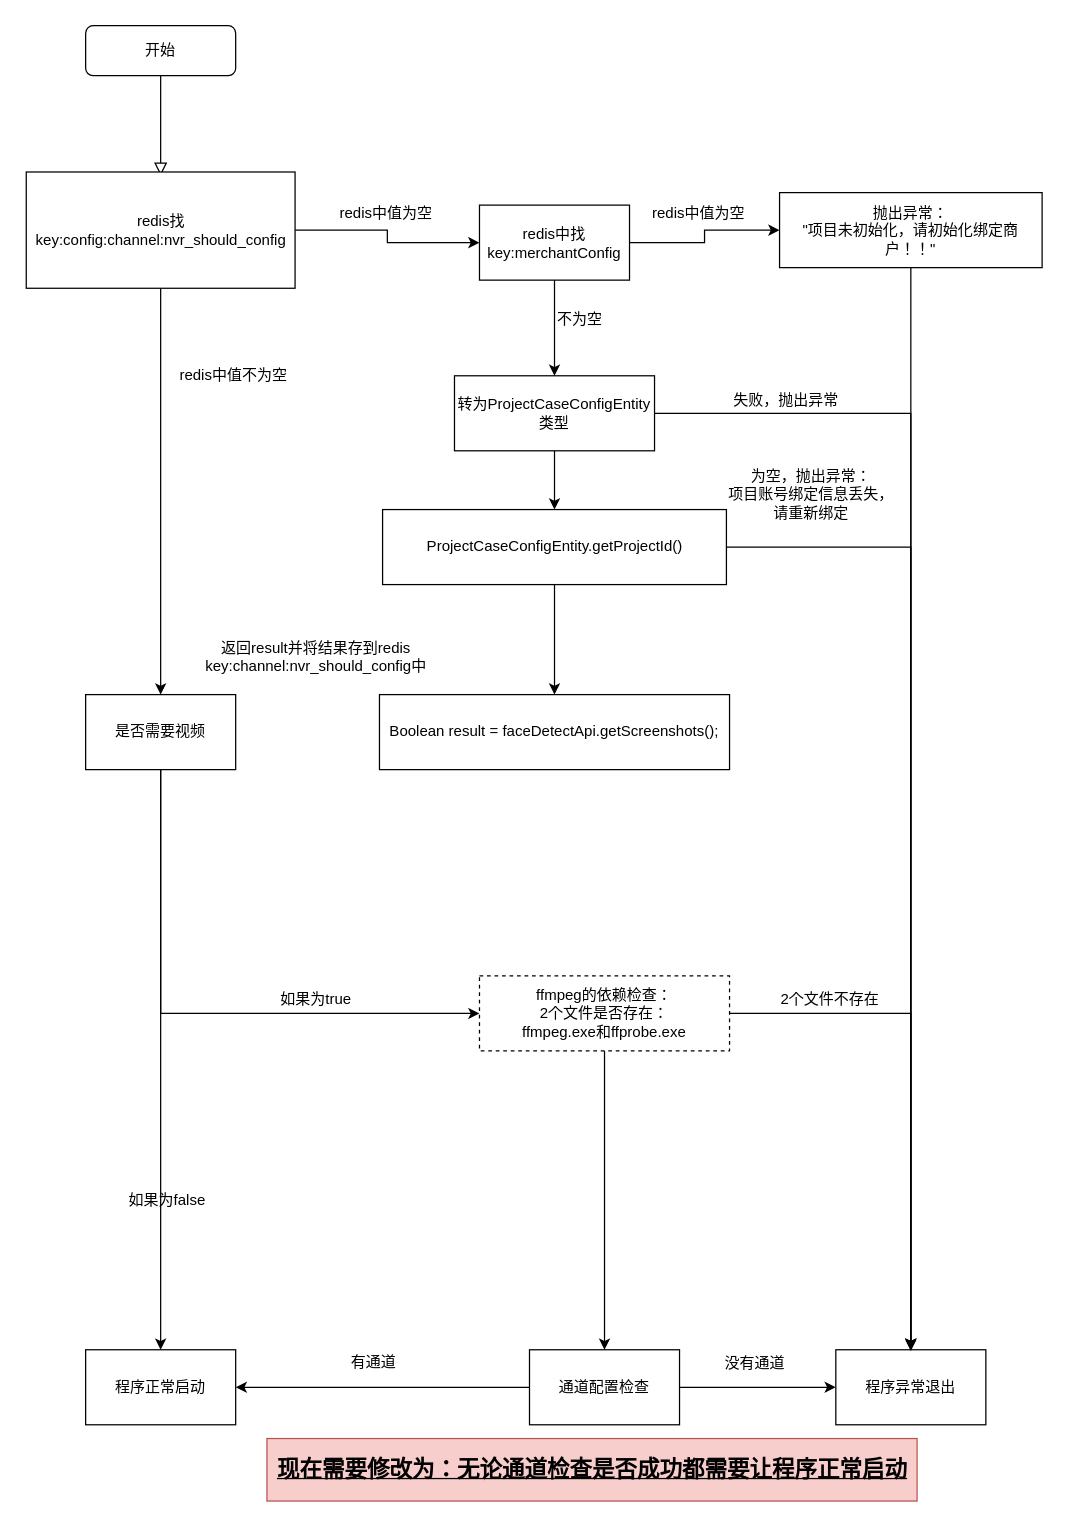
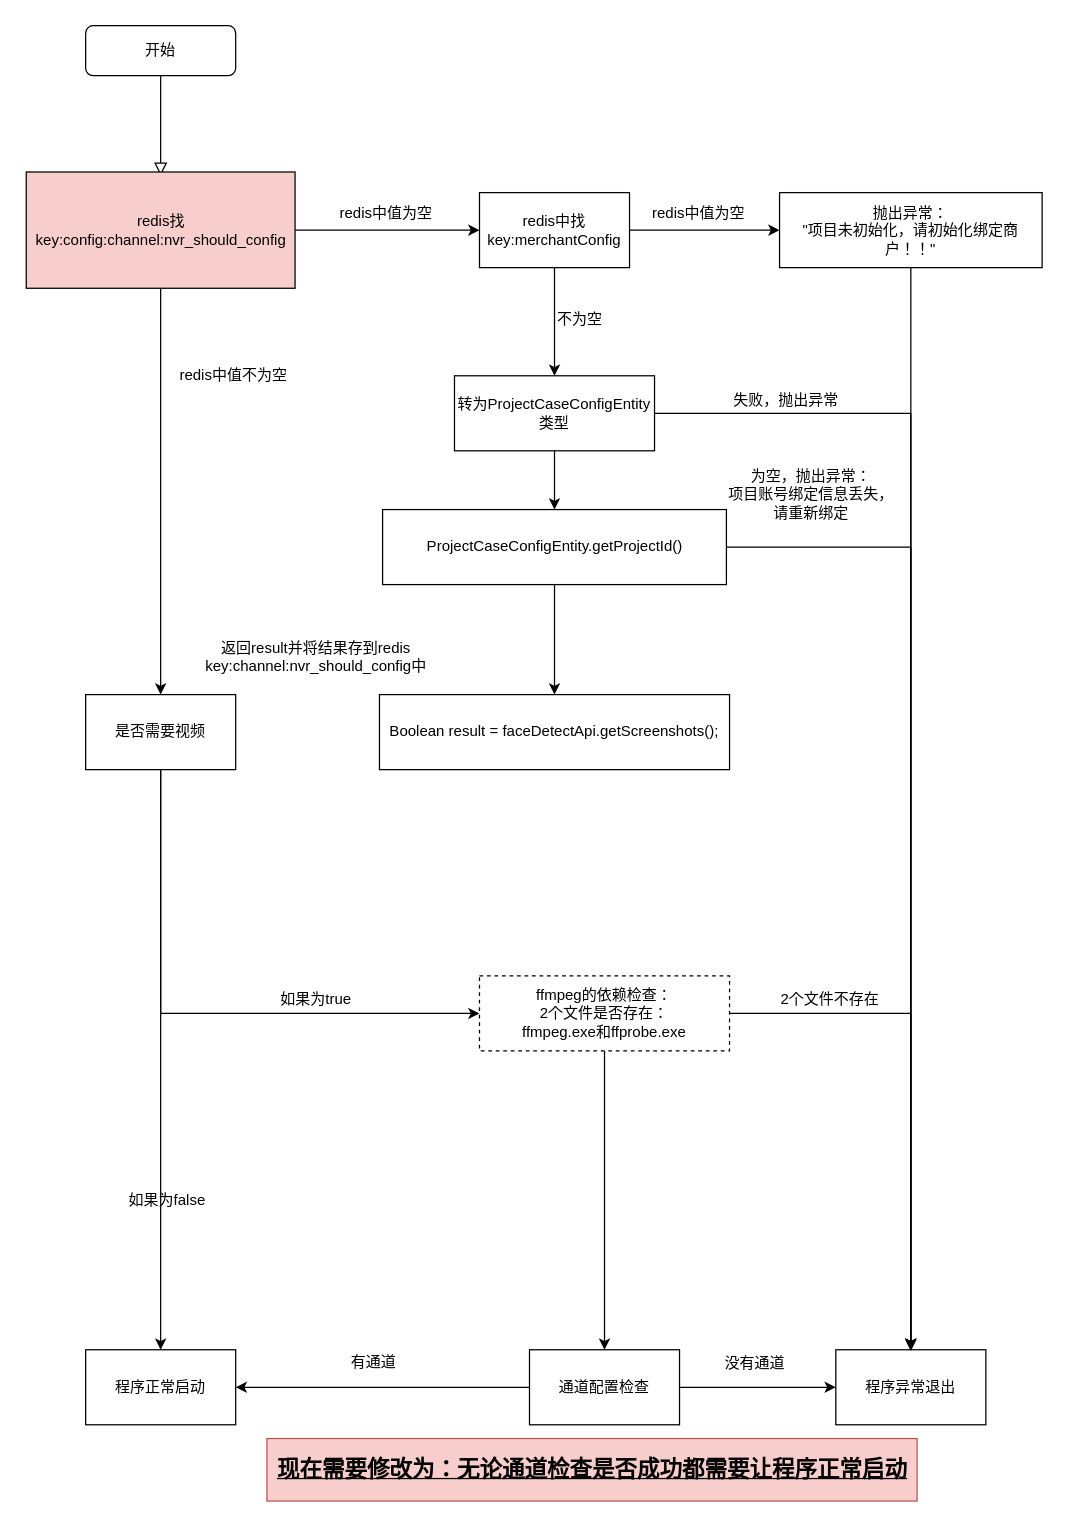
  <mxCell id="0" />
  <mxCell id="1" parent="0" />
  <mxCell id="2" value="" style="rounded=0;html=1;jettySize=auto;orthogonalLoop=1;fontSize=11;endArrow=block;endFill=0;endSize=8;strokeWidth=1;shadow=0;labelBackgroundColor=none;edgeStyle=orthogonalEdgeStyle;" parent="1" source="3" edge="1"><mxGeometry relative="1" as="geometry"><mxPoint x="128" y="140" as="targetPoint" /></mxGeometry></mxCell>
  <mxCell id="3" value="开始" style="rounded=1;whiteSpace=wrap;html=1;fontSize=12;glass=0;strokeWidth=1;shadow=0;" parent="1" vertex="1"><mxGeometry x="68" y="20" width="120" height="40" as="geometry" /></mxCell>
  <mxCell id="4" style="edgeStyle=orthogonalEdgeStyle;rounded=0;orthogonalLoop=1;jettySize=auto;html=1;exitX=1;exitY=0.5;exitDx=0;exitDy=0;entryX=0;entryY=0.5;entryDx=0;entryDy=0;" parent="1" source="13" target="7" edge="1"><mxGeometry relative="1" as="geometry"><mxPoint x="256.75" y="195" as="sourcePoint" /></mxGeometry></mxCell>
  <mxCell id="5" style="edgeStyle=orthogonalEdgeStyle;rounded=0;orthogonalLoop=1;jettySize=auto;html=1;exitX=0.5;exitY=1;exitDx=0;exitDy=0;entryX=0.5;entryY=0;entryDx=0;entryDy=0;" parent="1" source="7" target="11" edge="1"><mxGeometry relative="1" as="geometry" /></mxCell>
  <mxCell id="6" style="edgeStyle=orthogonalEdgeStyle;rounded=0;orthogonalLoop=1;jettySize=auto;html=1;exitX=1;exitY=0.5;exitDx=0;exitDy=0;" parent="1" source="7" target="15" edge="1"><mxGeometry relative="1" as="geometry" /></mxCell>
- <mxCell id="7" value="redis中找&lt;br&gt;key:merchantConfig" style="rounded=0;whiteSpace=wrap;html=1;" parent="1" vertex="1"><mxGeometry x="383" y="163.5" width="120" height="60" as="geometry" /></mxCell>
+ <mxCell id="7" value="redis中找&lt;br&gt;key:merchantConfig" style="rounded=0;whiteSpace=wrap;html=1;" parent="1" vertex="1"><mxGeometry x="383" y="153.5" width="120" height="60" as="geometry" /></mxCell>
  <mxCell id="8" value="redis中值为空" style="text;html=1;align=center;verticalAlign=middle;resizable=0;points=[];autosize=1;" parent="1" vertex="1"><mxGeometry x="263" y="160" width="90" height="20" as="geometry" /></mxCell>
  <mxCell id="9" style="edgeStyle=orthogonalEdgeStyle;rounded=0;orthogonalLoop=1;jettySize=auto;html=1;entryX=0.5;entryY=0;entryDx=0;entryDy=0;" parent="1" source="11" target="17" edge="1"><mxGeometry relative="1" as="geometry"><Array as="points"><mxPoint x="728" y="330" /></Array></mxGeometry></mxCell>
  <mxCell id="10" style="edgeStyle=orthogonalEdgeStyle;rounded=0;orthogonalLoop=1;jettySize=auto;html=1;exitX=0.5;exitY=1;exitDx=0;exitDy=0;entryX=0.5;entryY=0;entryDx=0;entryDy=0;" parent="1" source="11" target="21" edge="1"><mxGeometry relative="1" as="geometry" /></mxCell>
  <mxCell id="11" value="转为ProjectCaseConfigEntity类型" style="rounded=0;whiteSpace=wrap;html=1;" parent="1" vertex="1"><mxGeometry x="363" y="300" width="160" height="60" as="geometry" /></mxCell>
  <mxCell id="12" style="edgeStyle=orthogonalEdgeStyle;rounded=0;orthogonalLoop=1;jettySize=auto;html=1;" parent="1" source="13" target="28" edge="1"><mxGeometry relative="1" as="geometry" /></mxCell>
- <mxCell id="13" value="&lt;span&gt;redis找&lt;/span&gt;&lt;br&gt;&lt;span&gt;key:config:channel:nvr_should_config&lt;/span&gt;" style="rounded=0;whiteSpace=wrap;html=1;" parent="1" vertex="1"><mxGeometry x="20.5" y="137" width="215" height="93" as="geometry" /></mxCell>
+ <mxCell id="13" value="&lt;span&gt;redis找&lt;/span&gt;&lt;br&gt;&lt;span&gt;key:config:channel:nvr_should_config&lt;/span&gt;" style="rounded=0;whiteSpace=wrap;html=1;fillColor=#f8cecc;" parent="1" vertex="1"><mxGeometry x="20.5" y="137" width="215" height="93" as="geometry" /></mxCell>
  <mxCell id="14" value="不为空" style="text;html=1;align=center;verticalAlign=middle;resizable=0;points=[];autosize=1;" parent="1" vertex="1"><mxGeometry x="438" y="245" width="50" height="20" as="geometry" /></mxCell>
  <mxCell id="15" value="抛出异常：&lt;br&gt;&quot;项目未初始化，请初始化绑定商户！！&quot;" style="rounded=0;whiteSpace=wrap;html=1;" parent="1" vertex="1"><mxGeometry x="623" y="153.5" width="210" height="60" as="geometry" /></mxCell>
  <mxCell id="16" value="redis中值为空" style="text;html=1;align=center;verticalAlign=middle;resizable=0;points=[];autosize=1;" parent="1" vertex="1"><mxGeometry x="513" y="160" width="90" height="20" as="geometry" /></mxCell>
  <mxCell id="17" value="程序异常退出" style="rounded=0;whiteSpace=wrap;html=1;" parent="1" vertex="1"><mxGeometry x="668" y="1079" width="120" height="60" as="geometry" /></mxCell>
  <mxCell id="18" value="失败，抛出异常" style="text;html=1;align=center;verticalAlign=middle;resizable=0;points=[];autosize=1;" parent="1" vertex="1"><mxGeometry x="578" y="310" width="100" height="20" as="geometry" /></mxCell>
  <mxCell id="19" style="edgeStyle=orthogonalEdgeStyle;rounded=0;orthogonalLoop=1;jettySize=auto;html=1;entryX=0.5;entryY=0;entryDx=0;entryDy=0;" parent="1" source="21" target="17" edge="1"><mxGeometry relative="1" as="geometry" /></mxCell>
  <mxCell id="20" style="edgeStyle=orthogonalEdgeStyle;rounded=0;orthogonalLoop=1;jettySize=auto;html=1;exitX=0.5;exitY=1;exitDx=0;exitDy=0;entryX=0.5;entryY=0;entryDx=0;entryDy=0;" parent="1" source="21" target="24" edge="1"><mxGeometry relative="1" as="geometry" /></mxCell>
  <mxCell id="21" value="&lt;span&gt;ProjectCaseConfigEntity.getProjectId()&lt;/span&gt;" style="rounded=0;whiteSpace=wrap;html=1;" parent="1" vertex="1"><mxGeometry x="305.5" y="407" width="275" height="60" as="geometry" /></mxCell>
  <mxCell id="22" value="为空，抛出异常：&lt;br&gt;项目账号绑定信息丢失，&lt;br&gt;请重新绑定" style="text;html=1;align=center;verticalAlign=middle;resizable=0;points=[];autosize=1;" parent="1" vertex="1"><mxGeometry x="573" y="370" width="150" height="50" as="geometry" /></mxCell>
  <mxCell id="23" style="edgeStyle=orthogonalEdgeStyle;rounded=0;orthogonalLoop=1;jettySize=auto;html=1;" parent="1" source="15" edge="1"><mxGeometry relative="1" as="geometry"><mxPoint x="728" y="213.5" as="sourcePoint" /><mxPoint x="728" y="1080" as="targetPoint" /></mxGeometry></mxCell>
  <mxCell id="24" value="Boolean result = faceDetectApi.getScreenshots();" style="rounded=0;whiteSpace=wrap;html=1;" parent="1" vertex="1"><mxGeometry x="303" y="555" width="280" height="60" as="geometry" /></mxCell>
  <mxCell id="25" value="返回result并将结果存到redis&lt;br&gt;key:&lt;span&gt;channel:nvr_should_config中&lt;/span&gt;" style="text;html=1;align=center;verticalAlign=middle;resizable=0;points=[];autosize=1;" parent="1" vertex="1"><mxGeometry x="157" y="510" width="190" height="30" as="geometry" /></mxCell>
  <mxCell id="26" style="edgeStyle=orthogonalEdgeStyle;rounded=0;orthogonalLoop=1;jettySize=auto;html=1;entryX=0.5;entryY=0;entryDx=0;entryDy=0;" parent="1" source="28" target="30" edge="1"><mxGeometry relative="1" as="geometry" /></mxCell>
  <mxCell id="27" style="edgeStyle=orthogonalEdgeStyle;rounded=0;orthogonalLoop=1;jettySize=auto;html=1;entryX=0;entryY=0.5;entryDx=0;entryDy=0;" parent="1" source="28" target="34" edge="1"><mxGeometry relative="1" as="geometry"><Array as="points"><mxPoint x="128" y="810" /></Array></mxGeometry></mxCell>
  <mxCell id="28" value="是否需要视频" style="rounded=0;whiteSpace=wrap;html=1;" parent="1" vertex="1"><mxGeometry x="68" y="555" width="120" height="60" as="geometry" /></mxCell>
  <mxCell id="29" value="redis中值不为空" style="text;html=1;align=center;verticalAlign=middle;resizable=0;points=[];autosize=1;" parent="1" vertex="1"><mxGeometry x="135.5" y="290" width="100" height="20" as="geometry" /></mxCell>
  <mxCell id="30" value="程序正常启动" style="rounded=0;whiteSpace=wrap;html=1;" parent="1" vertex="1"><mxGeometry x="68" y="1079" width="120" height="60" as="geometry" /></mxCell>
  <mxCell id="31" value="如果为false" style="text;html=1;align=center;verticalAlign=middle;resizable=0;points=[];autosize=1;" parent="1" vertex="1"><mxGeometry x="93" y="950" width="80" height="20" as="geometry" /></mxCell>
  <mxCell id="32" style="edgeStyle=orthogonalEdgeStyle;rounded=0;orthogonalLoop=1;jettySize=auto;html=1;entryX=0.5;entryY=0;entryDx=0;entryDy=0;" parent="1" source="34" target="17" edge="1"><mxGeometry relative="1" as="geometry" /></mxCell>
  <mxCell id="33" style="edgeStyle=orthogonalEdgeStyle;rounded=0;orthogonalLoop=1;jettySize=auto;html=1;entryX=0.5;entryY=0;entryDx=0;entryDy=0;" parent="1" source="34" target="39" edge="1"><mxGeometry relative="1" as="geometry" /></mxCell>
  <mxCell id="34" value="ffmpeg的依赖检查：&lt;br&gt;2个文件是否存在：&lt;br&gt;ffmpeg.exe和ffprobe.exe" style="rounded=0;whiteSpace=wrap;html=1;dashed=1;" parent="1" vertex="1"><mxGeometry x="383" y="780" width="200" height="60" as="geometry" /></mxCell>
  <mxCell id="35" value="如果为true" style="text;html=1;align=center;verticalAlign=middle;resizable=0;points=[];autosize=1;" parent="1" vertex="1"><mxGeometry x="217" y="789" width="70" height="20" as="geometry" /></mxCell>
  <mxCell id="36" value="2个文件不存在" style="text;html=1;align=center;verticalAlign=middle;resizable=0;points=[];autosize=1;" parent="1" vertex="1"><mxGeometry x="618" y="789" width="90" height="20" as="geometry" /></mxCell>
  <mxCell id="37" style="edgeStyle=orthogonalEdgeStyle;rounded=0;orthogonalLoop=1;jettySize=auto;html=1;entryX=1;entryY=0.5;entryDx=0;entryDy=0;" parent="1" source="39" target="30" edge="1"><mxGeometry relative="1" as="geometry" /></mxCell>
  <mxCell id="38" style="edgeStyle=orthogonalEdgeStyle;rounded=0;orthogonalLoop=1;jettySize=auto;html=1;entryX=0;entryY=0.5;entryDx=0;entryDy=0;" parent="1" source="39" target="17" edge="1"><mxGeometry relative="1" as="geometry" /></mxCell>
  <mxCell id="39" value="通道配置检查" style="rounded=0;whiteSpace=wrap;html=1;" parent="1" vertex="1"><mxGeometry x="423" y="1079" width="120" height="60" as="geometry" /></mxCell>
  <mxCell id="40" value="没有通道" style="text;html=1;align=center;verticalAlign=middle;resizable=0;points=[];autosize=1;" parent="1" vertex="1"><mxGeometry x="573" y="1080" width="60" height="20" as="geometry" /></mxCell>
  <mxCell id="41" value="有通道" style="text;html=1;align=center;verticalAlign=middle;resizable=0;points=[];autosize=1;" parent="1" vertex="1"><mxGeometry x="273" y="1079" width="50" height="20" as="geometry" /></mxCell>
  <mxCell id="42" value="&lt;h3&gt;&lt;font style=&quot;font-size: 18px&quot;&gt;&lt;b&gt;&lt;u&gt;现在需要修改为：无论通道检查是否成功都需要让程序正常启动&lt;/u&gt;&lt;/b&gt;&lt;/font&gt;&lt;/h3&gt;" style="text;html=1;align=center;verticalAlign=middle;resizable=0;points=[];autosize=1;fillColor=#f8cecc;strokeColor=#b85450;" parent="1" vertex="1"><mxGeometry x="213" y="1150" width="520" height="50" as="geometry" /></mxCell>
